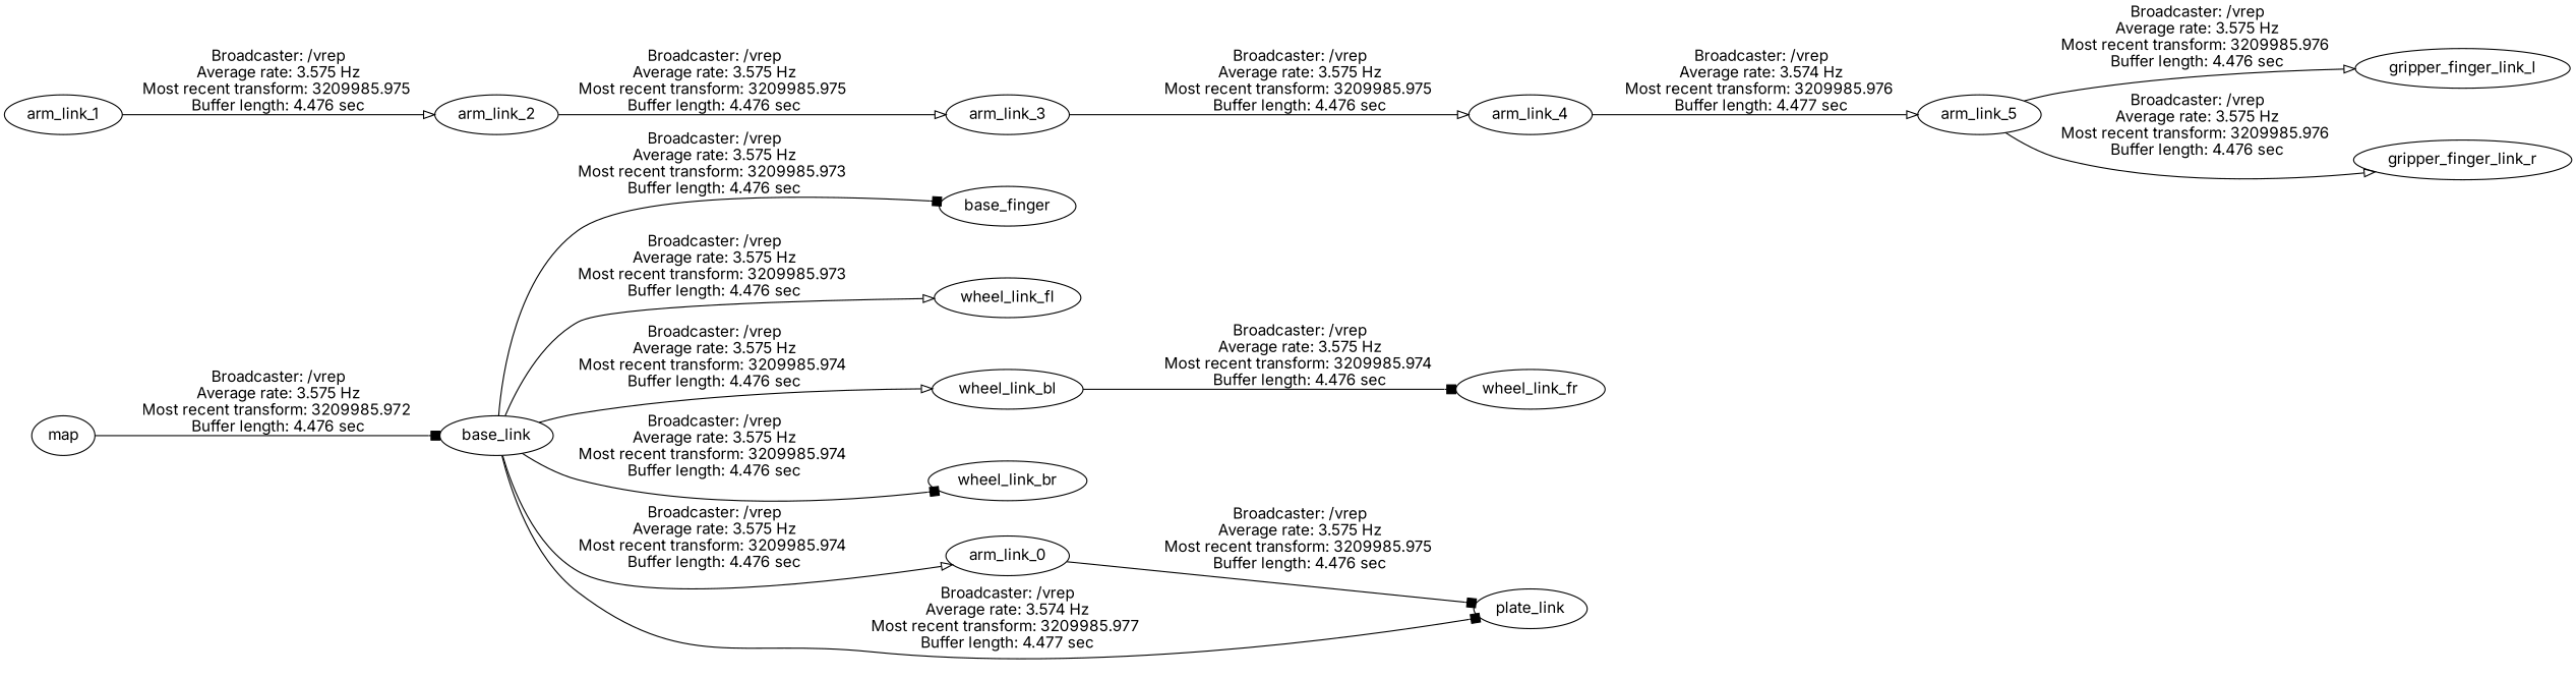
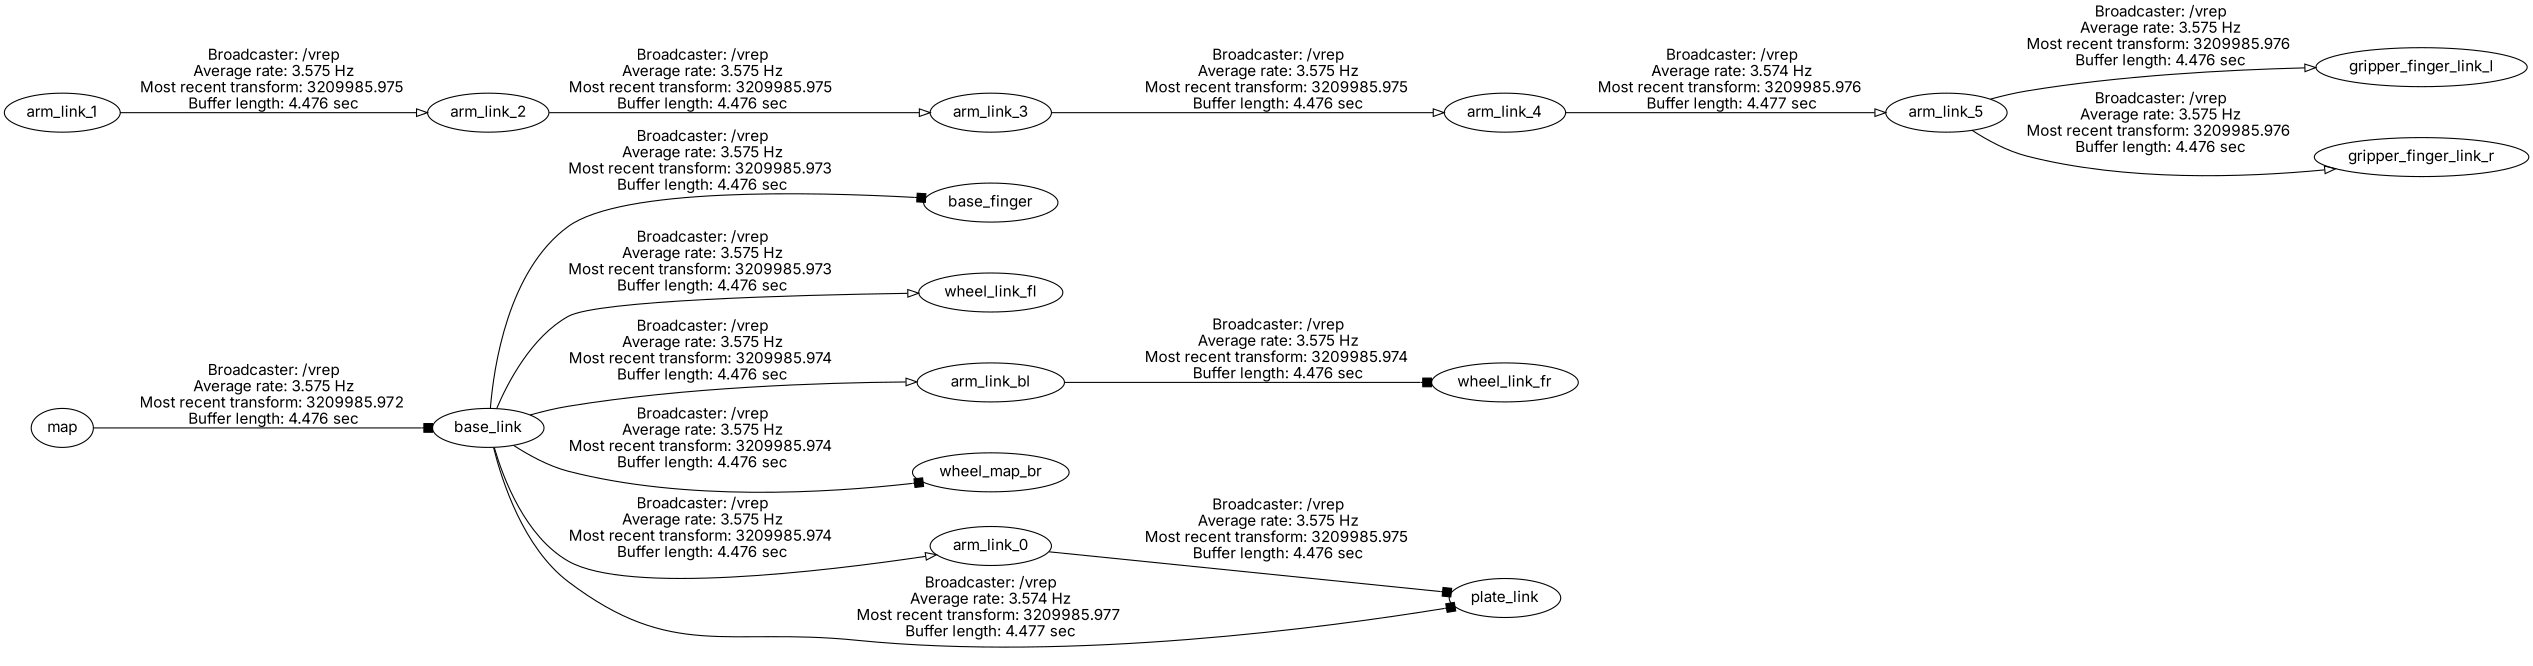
  digraph {
    fontname=Inter
    rankdir=LR
    node [fontname=Inter]
    edge [arrowhead=onormal fontname=Inter]
    map
    base_link
    n3 [label=base_finger]
    wheel_link_fl
-   wheel_link_bl
-   wheel_link_br
+   wheel_link_bl [label=arm_link_bl]
+   wheel_link_br [label=wheel_map_br]
    arm_link_0
    plate_link
    wheel_link_fr
    arm_link_1
    arm_link_2
    arm_link_3
    arm_link_4
    arm_link_5
    gripper_finger_link_l
    gripper_finger_link_r
    map -> base_link [arrowhead=box label="Broadcaster: /vrep\nAverage rate: 3.575 Hz\nMost recent transform: 3209985.972 \nBuffer length: 4.476 sec\n"]
    base_link -> n3 [arrowhead=box label="Broadcaster: /vrep\nAverage rate: 3.575 Hz\nMost recent transform: 3209985.973 \nBuffer length: 4.476 sec\n"]
    base_link -> wheel_link_fl [label="Broadcaster: /vrep\nAverage rate: 3.575 Hz\nMost recent transform: 3209985.973 \nBuffer length: 4.476 sec\n"]
    base_link -> wheel_link_bl [label="Broadcaster: /vrep\nAverage rate: 3.575 Hz\nMost recent transform: 3209985.974 \nBuffer length: 4.476 sec\n"]
    base_link -> wheel_link_br [arrowhead=box label="Broadcaster: /vrep\nAverage rate: 3.575 Hz\nMost recent transform: 3209985.974 \nBuffer length: 4.476 sec\n"]
    base_link -> arm_link_0 [label="Broadcaster: /vrep\nAverage rate: 3.575 Hz\nMost recent transform: 3209985.974 \nBuffer length: 4.476 sec\n"]
    base_link -> plate_link [arrowhead=box label="Broadcaster: /vrep\nAverage rate: 3.574 Hz\nMost recent transform: 3209985.977 \nBuffer length: 4.477 sec\n"]
    wheel_link_bl -> wheel_link_fr [arrowhead=box label="Broadcaster: /vrep\nAverage rate: 3.575 Hz\nMost recent transform: 3209985.974 \nBuffer length: 4.476 sec\n"]
    arm_link_0 -> plate_link [arrowhead=box label="Broadcaster: /vrep\nAverage rate: 3.575 Hz\nMost recent transform: 3209985.975 \nBuffer length: 4.476 sec\n"]
    arm_link_1 -> arm_link_2 [label="Broadcaster: /vrep\nAverage rate: 3.575 Hz\nMost recent transform: 3209985.975 \nBuffer length: 4.476 sec\n"]
    arm_link_2 -> arm_link_3 [label="Broadcaster: /vrep\nAverage rate: 3.575 Hz\nMost recent transform: 3209985.975 \nBuffer length: 4.476 sec\n"]
    arm_link_3 -> arm_link_4 [label="Broadcaster: /vrep\nAverage rate: 3.575 Hz\nMost recent transform: 3209985.975 \nBuffer length: 4.476 sec\n"]
    arm_link_4 -> arm_link_5 [label="Broadcaster: /vrep\nAverage rate: 3.574 Hz\nMost recent transform: 3209985.976 \nBuffer length: 4.477 sec\n"]
    arm_link_5 -> gripper_finger_link_l [label="Broadcaster: /vrep\nAverage rate: 3.575 Hz\nMost recent transform: 3209985.976 \nBuffer length: 4.476 sec\n"]
    arm_link_5 -> gripper_finger_link_r [label="Broadcaster: /vrep\nAverage rate: 3.575 Hz\nMost recent transform: 3209985.976 \nBuffer length: 4.476 sec\n"]
  }
